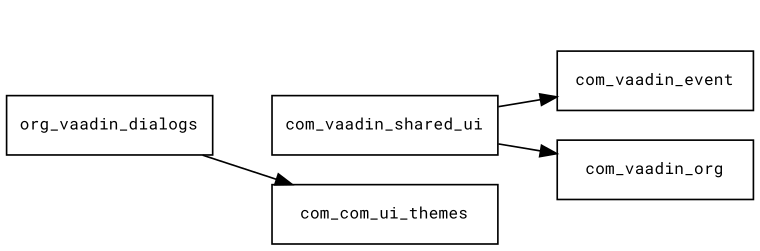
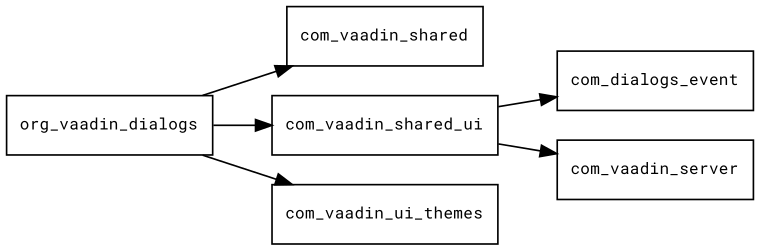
  digraph {
    fontname="Roboto Mono"
    rankdir=LR
    node [fontname="Roboto Mono" fontsize=10.0 shape=box]
    edge [fontname="Roboto Mono"]
    org_vaadin_dialogs
+   com_vaadin_shared
    com_vaadin_shared_ui
-   com_vaadin_ui_themes [label=com_com_ui_themes]
-   com_vaadin_event
-   com_vaadin_server [label=com_vaadin_org]
+   com_vaadin_ui_themes
+   com_vaadin_event [label=com_dialogs_event]
+   com_vaadin_server
+   org_vaadin_dialogs -> com_vaadin_shared
+   org_vaadin_dialogs -> com_vaadin_shared_ui
    org_vaadin_dialogs -> com_vaadin_ui_themes
    com_vaadin_shared_ui -> com_vaadin_event
    com_vaadin_shared_ui -> com_vaadin_server
  }
